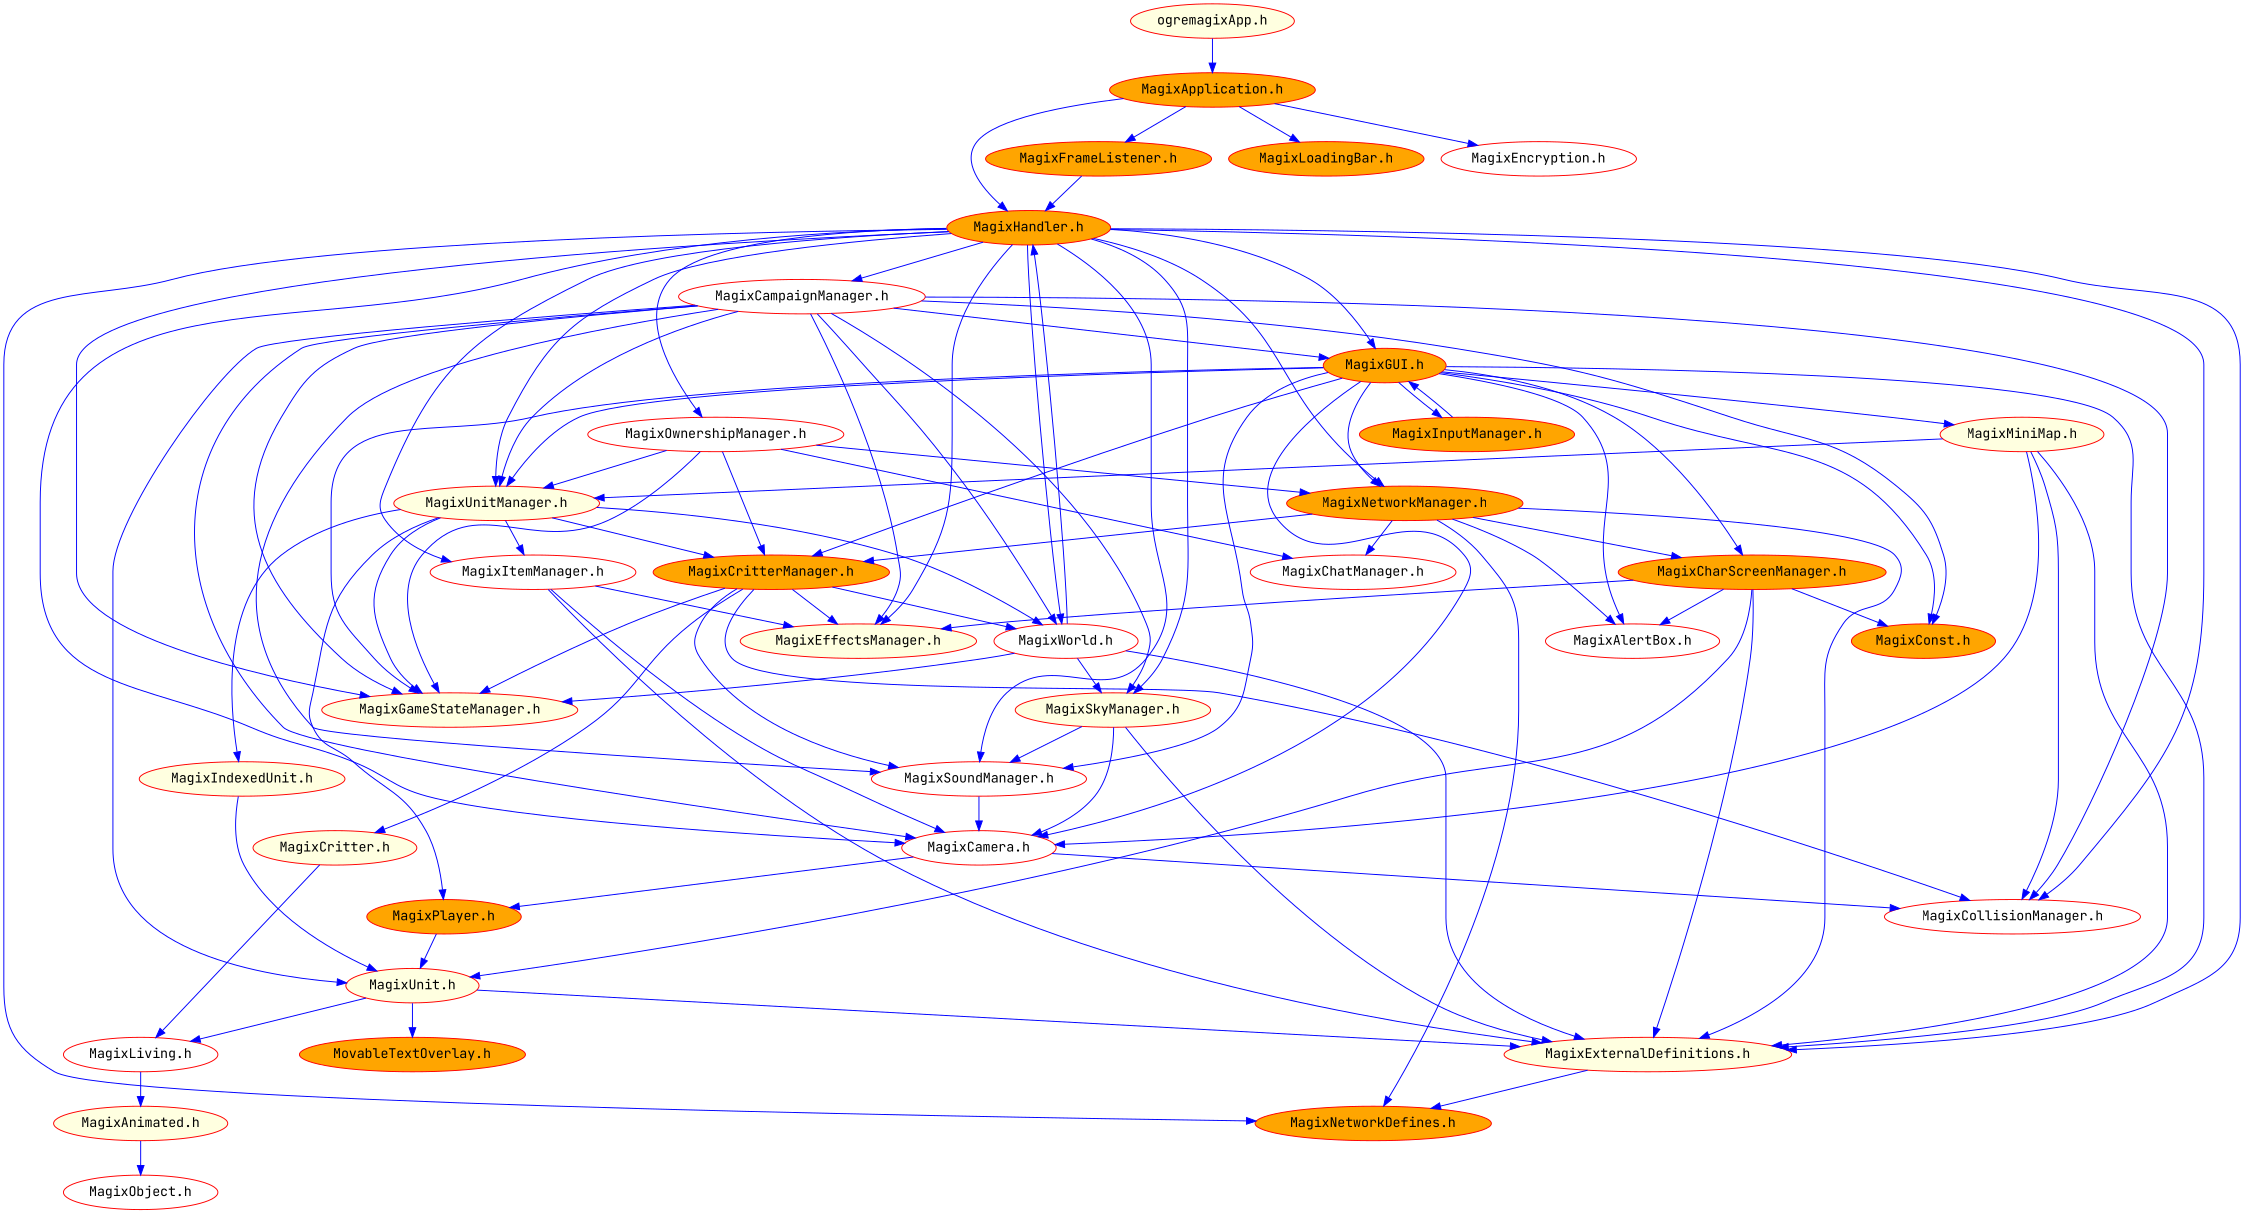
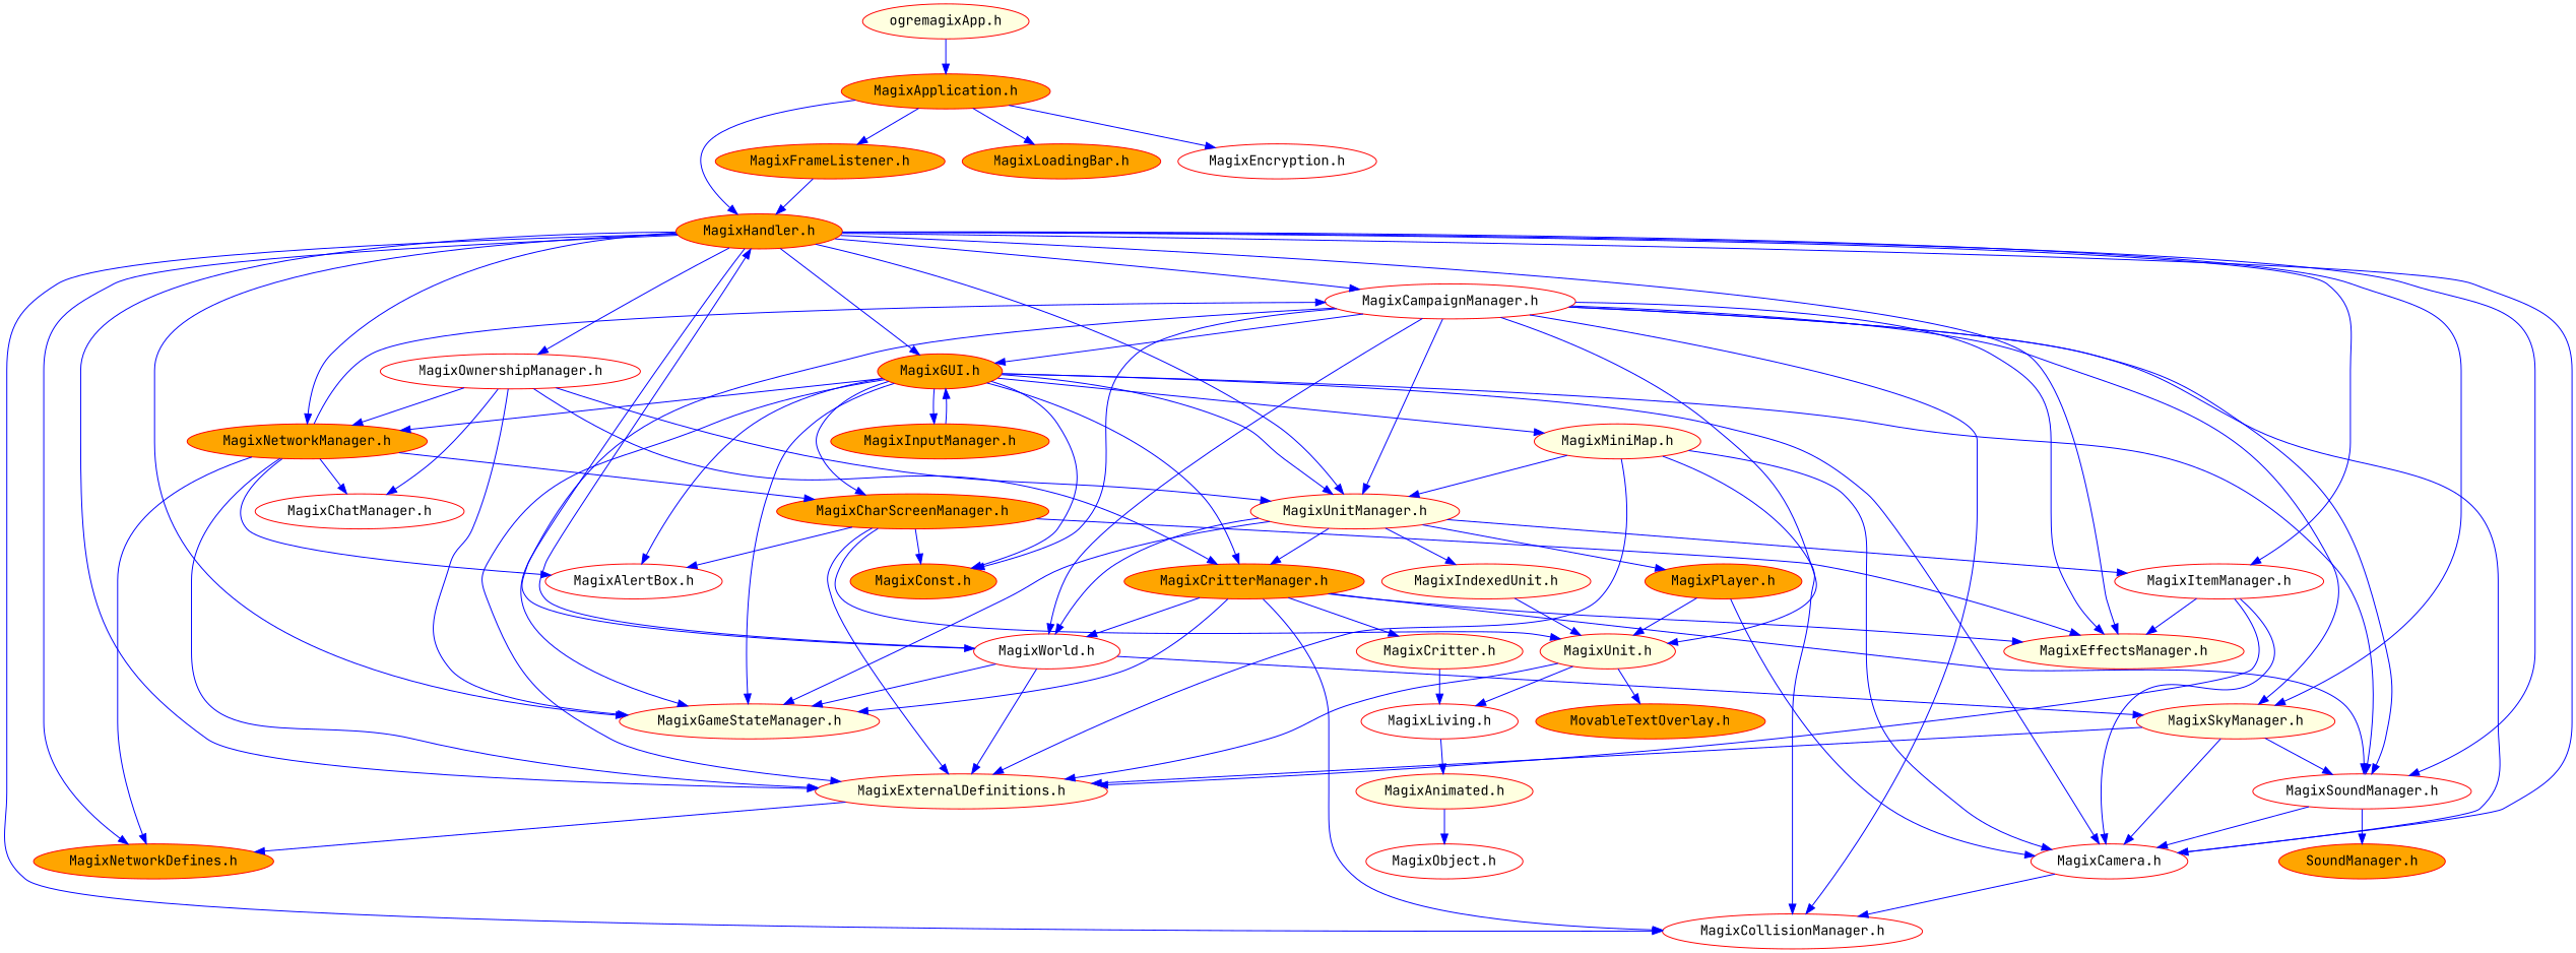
  digraph {
    fontname="JetBrains Mono"
    node [color=red fillcolor=orange fontname="JetBrains Mono" splines=true style=filled]
    edge [color=blue fontname="JetBrains Mono"]
    "MagixObject.h" [fillcolor=white]
    "MagixAnimated.h" [fillcolor=lightyellow]
    "MagixApplication.h"
    "MagixHandler.h"
    "MagixFrameListener.h"
    "MagixLoadingBar.h"
    "MagixEncryption.h" [fillcolor=white]
    "MagixCamera.h" [fillcolor=white]
    "MagixCollisionManager.h" [fillcolor=white]
    "MagixCampaignManager.h" [fillcolor=white]
    "MagixGameStateManager.h" [fillcolor=lightyellow]
    "MagixGUI.h"
    "MagixUnitManager.h" [fillcolor=lightyellow]
    "MagixWorld.h" [fillcolor=white]
    "MagixSkyManager.h" [fillcolor=lightyellow]
    "MagixSoundManager.h" [fillcolor=white]
    "MagixEffectsManager.h" [fillcolor=lightyellow]
    "MagixExternalDefinitions.h" [fillcolor=lightyellow]
    "MagixNetworkDefines.h"
    "MagixNetworkManager.h"
    "MagixItemManager.h" [fillcolor=white]
    "MagixOwnershipManager.h" [fillcolor=white]
    "MagixPlayer.h"
    "MagixUnit.h" [fillcolor=lightyellow]
    "MagixConst.h"
    "MagixCharScreenManager.h"
    "MagixAlertBox.h" [fillcolor=white]
    "MagixCritterManager.h"
    "MagixInputManager.h"
    "MagixMiniMap.h" [fillcolor=lightyellow]
    "MagixIndexedUnit.h" [fillcolor=lightyellow]
+   "SoundManager.h"
    "MagixChatManager.h" [fillcolor=white]
    "MagixLiving.h" [fillcolor=white]
    "MovableTextOverlay.h"
    "MagixCritter.h" [fillcolor=lightyellow]
    "ogremagixApp.h" [fillcolor=lightyellow]
    "MagixAnimated.h" -> "MagixObject.h"
    "MagixApplication.h" -> "MagixHandler.h"
    "MagixApplication.h" -> "MagixFrameListener.h"
    "MagixApplication.h" -> "MagixLoadingBar.h"
    "MagixApplication.h" -> "MagixEncryption.h"
    "MagixHandler.h" -> "MagixCamera.h"
    "MagixHandler.h" -> "MagixCollisionManager.h"
    "MagixHandler.h" -> "MagixCampaignManager.h"
    "MagixHandler.h" -> "MagixGameStateManager.h"
    "MagixHandler.h" -> "MagixGUI.h"
    "MagixHandler.h" -> "MagixUnitManager.h"
    "MagixHandler.h" -> "MagixWorld.h"
    "MagixHandler.h" -> "MagixSkyManager.h"
    "MagixHandler.h" -> "MagixSoundManager.h"
    "MagixHandler.h" -> "MagixEffectsManager.h"
    "MagixHandler.h" -> "MagixExternalDefinitions.h"
    "MagixHandler.h" -> "MagixNetworkDefines.h"
    "MagixHandler.h" -> "MagixNetworkManager.h"
    "MagixHandler.h" -> "MagixItemManager.h"
    "MagixHandler.h" -> "MagixOwnershipManager.h"
    "MagixFrameListener.h" -> "MagixHandler.h"
    "MagixCamera.h" -> "MagixCollisionManager.h"
-   "MagixCamera.h" -> "MagixPlayer.h"
+   "MagixPlayer.h" -> "MagixCamera.h"
    "MagixCampaignManager.h" -> "MagixCamera.h"
    "MagixCampaignManager.h" -> "MagixCollisionManager.h"
    "MagixCampaignManager.h" -> "MagixGameStateManager.h"
    "MagixCampaignManager.h" -> "MagixGUI.h"
    "MagixCampaignManager.h" -> "MagixUnitManager.h"
    "MagixCampaignManager.h" -> "MagixWorld.h"
    "MagixCampaignManager.h" -> "MagixSkyManager.h"
    "MagixCampaignManager.h" -> "MagixSoundManager.h"
    "MagixCampaignManager.h" -> "MagixEffectsManager.h"
    "MagixCampaignManager.h" -> "MagixUnit.h"
    "MagixCampaignManager.h" -> "MagixConst.h"
    "MagixGUI.h" -> "MagixCamera.h"
    "MagixGUI.h" -> "MagixGameStateManager.h"
    "MagixGUI.h" -> "MagixUnitManager.h"
    "MagixGUI.h" -> "MagixSoundManager.h"
    "MagixGUI.h" -> "MagixExternalDefinitions.h"
    "MagixGUI.h" -> "MagixNetworkManager.h"
    "MagixGUI.h" -> "MagixConst.h"
    "MagixGUI.h" -> "MagixCharScreenManager.h"
    "MagixGUI.h" -> "MagixAlertBox.h"
    "MagixGUI.h" -> "MagixCritterManager.h"
    "MagixGUI.h" -> "MagixInputManager.h"
    "MagixGUI.h" -> "MagixMiniMap.h"
    "MagixUnitManager.h" -> "MagixGameStateManager.h"
    "MagixUnitManager.h" -> "MagixWorld.h"
    "MagixUnitManager.h" -> "MagixItemManager.h"
    "MagixUnitManager.h" -> "MagixPlayer.h"
    "MagixUnitManager.h" -> "MagixCritterManager.h"
    "MagixUnitManager.h" -> "MagixIndexedUnit.h"
    "MagixWorld.h" -> "MagixHandler.h"
    "MagixWorld.h" -> "MagixGameStateManager.h"
    "MagixWorld.h" -> "MagixSkyManager.h"
    "MagixWorld.h" -> "MagixExternalDefinitions.h"
    "MagixSkyManager.h" -> "MagixCamera.h"
    "MagixSkyManager.h" -> "MagixSoundManager.h"
    "MagixSkyManager.h" -> "MagixExternalDefinitions.h"
    "MagixSoundManager.h" -> "MagixCamera.h"
+   "MagixSoundManager.h" -> "SoundManager.h"
    "MagixExternalDefinitions.h" -> "MagixNetworkDefines.h"
    "MagixNetworkManager.h" -> "MagixExternalDefinitions.h"
    "MagixNetworkManager.h" -> "MagixNetworkDefines.h"
    "MagixNetworkManager.h" -> "MagixCharScreenManager.h"
    "MagixNetworkManager.h" -> "MagixAlertBox.h"
-   "MagixNetworkManager.h" -> "MagixCritterManager.h"
+   "MagixNetworkManager.h" -> "MagixCampaignManager.h"
    "MagixNetworkManager.h" -> "MagixChatManager.h"
    "MagixItemManager.h" -> "MagixCamera.h"
    "MagixItemManager.h" -> "MagixEffectsManager.h"
    "MagixItemManager.h" -> "MagixExternalDefinitions.h"
    "MagixOwnershipManager.h" -> "MagixGameStateManager.h"
    "MagixOwnershipManager.h" -> "MagixUnitManager.h"
    "MagixOwnershipManager.h" -> "MagixNetworkManager.h"
    "MagixOwnershipManager.h" -> "MagixCritterManager.h"
    "MagixOwnershipManager.h" -> "MagixChatManager.h"
    "MagixPlayer.h" -> "MagixUnit.h"
    "MagixUnit.h" -> "MagixExternalDefinitions.h"
    "MagixUnit.h" -> "MagixLiving.h"
    "MagixUnit.h" -> "MovableTextOverlay.h"
    "MagixCharScreenManager.h" -> "MagixEffectsManager.h"
    "MagixCharScreenManager.h" -> "MagixExternalDefinitions.h"
    "MagixCharScreenManager.h" -> "MagixUnit.h"
    "MagixCharScreenManager.h" -> "MagixConst.h"
    "MagixCharScreenManager.h" -> "MagixAlertBox.h"
    "MagixCritterManager.h" -> "MagixCollisionManager.h"
    "MagixCritterManager.h" -> "MagixGameStateManager.h"
    "MagixCritterManager.h" -> "MagixWorld.h"
    "MagixCritterManager.h" -> "MagixSoundManager.h"
    "MagixCritterManager.h" -> "MagixEffectsManager.h"
    "MagixCritterManager.h" -> "MagixCritter.h"
    "MagixInputManager.h" -> "MagixGUI.h"
    "MagixMiniMap.h" -> "MagixCamera.h"
    "MagixMiniMap.h" -> "MagixCollisionManager.h"
    "MagixMiniMap.h" -> "MagixUnitManager.h"
    "MagixMiniMap.h" -> "MagixExternalDefinitions.h"
    "MagixIndexedUnit.h" -> "MagixUnit.h"
    "MagixLiving.h" -> "MagixAnimated.h"
    "MagixCritter.h" -> "MagixLiving.h"
    "ogremagixApp.h" -> "MagixApplication.h"
  }
